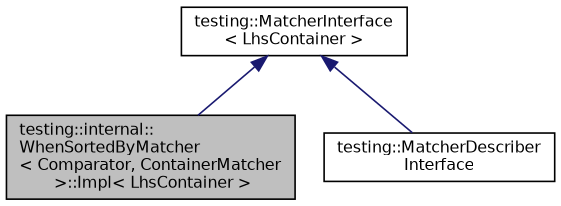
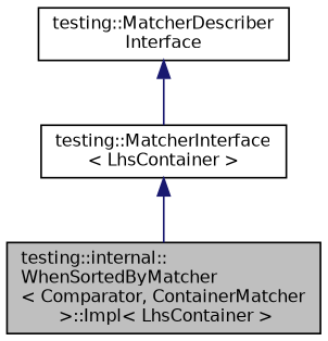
  digraph {
    node [color=black fillcolor=white fontname=Helvetica fontsize=10 shape=record style=filled]
    edge [color=midnightblue dir=back fontname=Helvetica fontsize=10 labelfontname=Helvetica labelfontsize=10 style=solid]
    n1 [fillcolor=grey75 fontcolor=black height=0.2 label="testing::internal::\lWhenSortedByMatcher\l\< Comparator, ContainerMatcher\l \>::Impl\< LhsContainer \>" width=0.4]
    n2 [height=0.2 label="testing::MatcherInterface\l\< LhsContainer \>" width=0.4]
    n3 [height=0.2 label="testing::MatcherDescriber\lInterface" width=0.4]
    n2 -> n1
-   n2 -> n3
+   n3 -> n2
  }
